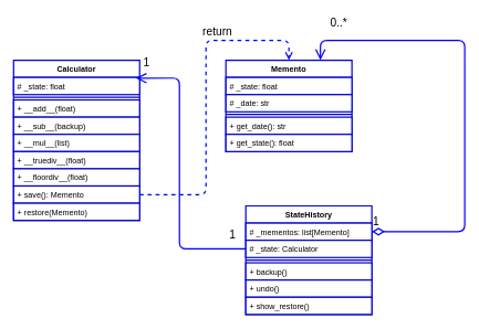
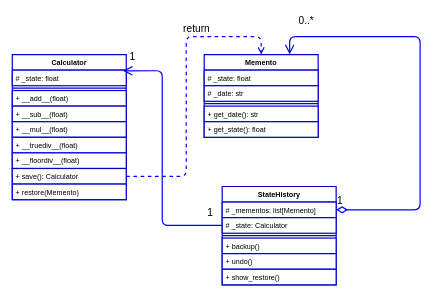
  <mxCell id="0" />
  <mxCell id="1" parent="0" />
  <mxCell id="2" value="Calculator" style="swimlane;fontStyle=1;align=center;verticalAlign=top;childLayout=stackLayout;horizontal=1;startSize=26;horizontalStack=0;resizeParent=1;resizeParentMax=0;resizeLast=0;collapsible=1;marginBottom=0;fontColor=#000000;strokeColor=#0000CC;strokeWidth=2;fillColor=#FFFFFF;" parent="1" vertex="1"><mxGeometry x="20" y="90" width="190" height="242" as="geometry" /></mxCell>
  <mxCell id="3" value="# _state: float" style="text;align=left;verticalAlign=top;spacingLeft=4;spacingRight=4;overflow=hidden;rotatable=0;points=[[0,0.5],[1,0.5]];portConstraint=eastwest;fontColor=#000000;strokeColor=#0000CC;strokeWidth=2;fillColor=#FFFFFF;" vertex="1" parent="2"><mxGeometry y="26" width="190" height="26" as="geometry" /></mxCell>
  <mxCell id="4" value="" style="line;strokeWidth=2;align=left;verticalAlign=middle;spacingTop=-1;spacingLeft=3;spacingRight=3;rotatable=0;labelPosition=right;points=[];portConstraint=eastwest;fontColor=#000000;strokeColor=#0000CC;fillColor=#FFFFFF;" parent="2" vertex="1"><mxGeometry y="52" width="190" height="8" as="geometry" /></mxCell>
  <mxCell id="5" value="+ __add__(float)" style="text;align=left;verticalAlign=top;spacingLeft=4;spacingRight=4;overflow=hidden;rotatable=0;points=[[0,0.5],[1,0.5]];portConstraint=eastwest;fontColor=#000000;strokeColor=#0000CC;strokeWidth=2;fillColor=#FFFFFF;" parent="2" vertex="1"><mxGeometry y="60" width="190" height="26" as="geometry" /></mxCell>
- <mxCell id="6" value="+ __sub__(backup)" style="text;align=left;verticalAlign=top;spacingLeft=4;spacingRight=4;overflow=hidden;rotatable=0;points=[[0,0.5],[1,0.5]];portConstraint=eastwest;fontColor=#000000;strokeColor=#0000CC;strokeWidth=2;fillColor=#FFFFFF;" parent="2" vertex="1"><mxGeometry y="86" width="190" height="26" as="geometry" /></mxCell>
- <mxCell id="7" value="+ __mul__(list)" style="text;align=left;verticalAlign=top;spacingLeft=4;spacingRight=4;overflow=hidden;rotatable=0;points=[[0,0.5],[1,0.5]];portConstraint=eastwest;fontColor=#000000;strokeColor=#0000CC;strokeWidth=2;fillColor=#FFFFFF;" vertex="1" parent="2"><mxGeometry y="112" width="190" height="26" as="geometry" /></mxCell>
+ <mxCell id="6" value="+ __sub__(float)" style="text;align=left;verticalAlign=top;spacingLeft=4;spacingRight=4;overflow=hidden;rotatable=0;points=[[0,0.5],[1,0.5]];portConstraint=eastwest;fontColor=#000000;strokeColor=#0000CC;strokeWidth=2;fillColor=#FFFFFF;" parent="2" vertex="1"><mxGeometry y="86" width="190" height="26" as="geometry" /></mxCell>
+ <mxCell id="7" value="+ __mul__(float)" style="text;align=left;verticalAlign=top;spacingLeft=4;spacingRight=4;overflow=hidden;rotatable=0;points=[[0,0.5],[1,0.5]];portConstraint=eastwest;fontColor=#000000;strokeColor=#0000CC;strokeWidth=2;fillColor=#FFFFFF;" vertex="1" parent="2"><mxGeometry y="112" width="190" height="26" as="geometry" /></mxCell>
  <mxCell id="8" value="+ __truediv__(float)" style="text;align=left;verticalAlign=top;spacingLeft=4;spacingRight=4;overflow=hidden;rotatable=0;points=[[0,0.5],[1,0.5]];portConstraint=eastwest;fontColor=#000000;strokeColor=#0000CC;strokeWidth=2;fillColor=#FFFFFF;" vertex="1" parent="2"><mxGeometry y="138" width="190" height="26" as="geometry" /></mxCell>
  <mxCell id="9" value="+ __floordiv__(float)" style="text;align=left;verticalAlign=top;spacingLeft=4;spacingRight=4;overflow=hidden;rotatable=0;points=[[0,0.5],[1,0.5]];portConstraint=eastwest;fontColor=#000000;strokeColor=#0000CC;strokeWidth=2;fillColor=#FFFFFF;" vertex="1" parent="2"><mxGeometry y="164" width="190" height="26" as="geometry" /></mxCell>
- <mxCell id="10" value="+ save(): Memento" style="text;align=left;verticalAlign=top;spacingLeft=4;spacingRight=4;overflow=hidden;rotatable=0;points=[[0,0.5],[1,0.5]];portConstraint=eastwest;fontColor=#000000;strokeColor=#0000CC;strokeWidth=2;fillColor=#FFFFFF;" vertex="1" parent="2"><mxGeometry y="190" width="190" height="26" as="geometry" /></mxCell>
+ <mxCell id="10" value="+ save(): Calculator" style="text;align=left;verticalAlign=top;spacingLeft=4;spacingRight=4;overflow=hidden;rotatable=0;points=[[0,0.5],[1,0.5]];portConstraint=eastwest;fontColor=#000000;strokeColor=#0000CC;strokeWidth=2;fillColor=#FFFFFF;" vertex="1" parent="2"><mxGeometry y="190" width="190" height="26" as="geometry" /></mxCell>
  <mxCell id="11" value="+ restore(Memento)" style="text;align=left;verticalAlign=top;spacingLeft=4;spacingRight=4;overflow=hidden;rotatable=0;points=[[0,0.5],[1,0.5]];portConstraint=eastwest;fontColor=#000000;strokeColor=#0000CC;strokeWidth=2;fillColor=#FFFFFF;" vertex="1" parent="2"><mxGeometry y="216" width="190" height="26" as="geometry" /></mxCell>
  <mxCell id="12" value="Memento" style="swimlane;fontStyle=1;align=center;verticalAlign=top;childLayout=stackLayout;horizontal=1;startSize=26;horizontalStack=0;resizeParent=1;resizeParentMax=0;resizeLast=0;collapsible=1;marginBottom=0;fontColor=#000000;strokeColor=#0000CC;strokeWidth=2;fillColor=#FFFFFF;" vertex="1" parent="1"><mxGeometry x="340" y="90" width="190" height="138" as="geometry" /></mxCell>
  <mxCell id="13" value="# _state: float" style="text;align=left;verticalAlign=top;spacingLeft=4;spacingRight=4;overflow=hidden;rotatable=0;points=[[0,0.5],[1,0.5]];portConstraint=eastwest;fontColor=#000000;strokeColor=#0000CC;strokeWidth=2;fillColor=#FFFFFF;" vertex="1" parent="12"><mxGeometry y="26" width="190" height="26" as="geometry" /></mxCell>
  <mxCell id="14" value="# _date: str" style="text;align=left;verticalAlign=top;spacingLeft=4;spacingRight=4;overflow=hidden;rotatable=0;points=[[0,0.5],[1,0.5]];portConstraint=eastwest;fontColor=#000000;strokeColor=#0000CC;strokeWidth=2;fillColor=#FFFFFF;" vertex="1" parent="12"><mxGeometry y="52" width="190" height="26" as="geometry" /></mxCell>
  <mxCell id="15" value="" style="line;strokeWidth=2;align=left;verticalAlign=middle;spacingTop=-1;spacingLeft=3;spacingRight=3;rotatable=0;labelPosition=right;points=[];portConstraint=eastwest;fontColor=#000000;strokeColor=#0000CC;fillColor=#FFFFFF;" vertex="1" parent="12"><mxGeometry y="78" width="190" height="8" as="geometry" /></mxCell>
  <mxCell id="16" value="+ get_date(): str" style="text;align=left;verticalAlign=top;spacingLeft=4;spacingRight=4;overflow=hidden;rotatable=0;points=[[0,0.5],[1,0.5]];portConstraint=eastwest;fontColor=#000000;strokeColor=#0000CC;strokeWidth=2;fillColor=#FFFFFF;" vertex="1" parent="12"><mxGeometry y="86" width="190" height="26" as="geometry" /></mxCell>
  <mxCell id="17" value="+ get_state(): float" style="text;align=left;verticalAlign=top;spacingLeft=4;spacingRight=4;overflow=hidden;rotatable=0;points=[[0,0.5],[1,0.5]];portConstraint=eastwest;fontColor=#000000;strokeColor=#0000CC;strokeWidth=2;fillColor=#FFFFFF;" vertex="1" parent="12"><mxGeometry y="112" width="190" height="26" as="geometry" /></mxCell>
  <mxCell id="18" value="StateHistory" style="swimlane;fontStyle=1;align=center;verticalAlign=top;childLayout=stackLayout;horizontal=1;startSize=26;horizontalStack=0;resizeParent=1;resizeParentMax=0;resizeLast=0;collapsible=1;marginBottom=0;fontColor=#000000;strokeColor=#0000CC;strokeWidth=2;fillColor=#FFFFFF;" vertex="1" parent="1"><mxGeometry x="370" y="310" width="190" height="164" as="geometry" /></mxCell>
  <mxCell id="19" value="# _mementos: list[Memento]" style="text;align=left;verticalAlign=top;spacingLeft=4;spacingRight=4;overflow=hidden;rotatable=0;points=[[0,0.5],[1,0.5]];portConstraint=eastwest;fontColor=#000000;strokeColor=#0000CC;strokeWidth=2;fillColor=#FFFFFF;" vertex="1" parent="18"><mxGeometry y="26" width="190" height="26" as="geometry" /></mxCell>
  <mxCell id="20" value="# _state: Calculator" style="text;align=left;verticalAlign=top;spacingLeft=4;spacingRight=4;overflow=hidden;rotatable=0;points=[[0,0.5],[1,0.5]];portConstraint=eastwest;fontColor=#000000;strokeColor=#0000CC;strokeWidth=2;fillColor=#FFFFFF;" vertex="1" parent="18"><mxGeometry y="52" width="190" height="26" as="geometry" /></mxCell>
  <mxCell id="21" value="" style="line;strokeWidth=2;align=left;verticalAlign=middle;spacingTop=-1;spacingLeft=3;spacingRight=3;rotatable=0;labelPosition=right;points=[];portConstraint=eastwest;fontColor=#000000;strokeColor=#0000CC;fillColor=#FFFFFF;" vertex="1" parent="18"><mxGeometry y="78" width="190" height="8" as="geometry" /></mxCell>
  <mxCell id="22" value="+ backup()" style="text;align=left;verticalAlign=top;spacingLeft=4;spacingRight=4;overflow=hidden;rotatable=0;points=[[0,0.5],[1,0.5]];portConstraint=eastwest;fontColor=#000000;strokeColor=#0000CC;strokeWidth=2;fillColor=#FFFFFF;" vertex="1" parent="18"><mxGeometry y="86" width="190" height="26" as="geometry" /></mxCell>
  <mxCell id="23" value="+ undo()" style="text;align=left;verticalAlign=top;spacingLeft=4;spacingRight=4;overflow=hidden;rotatable=0;points=[[0,0.5],[1,0.5]];portConstraint=eastwest;fontColor=#000000;strokeColor=#0000CC;strokeWidth=2;fillColor=#FFFFFF;" vertex="1" parent="18"><mxGeometry y="112" width="190" height="26" as="geometry" /></mxCell>
  <mxCell id="24" value="+ show_restore()" style="text;align=left;verticalAlign=top;spacingLeft=4;spacingRight=4;overflow=hidden;rotatable=0;points=[[0,0.5],[1,0.5]];portConstraint=eastwest;fontColor=#000000;strokeColor=#0000CC;strokeWidth=2;fillColor=#FFFFFF;" vertex="1" parent="18"><mxGeometry y="138" width="190" height="26" as="geometry" /></mxCell>
  <mxCell id="25" value="return" style="html=1;verticalAlign=bottom;endArrow=open;dashed=1;endSize=8;labelBackgroundColor=none;fontSize=17;fontColor=#000000;strokeColor=#0000FF;strokeWidth=2;exitX=1;exitY=0.5;exitDx=0;exitDy=0;entryX=0.5;entryY=0;entryDx=0;entryDy=0;" edge="1" parent="1" source="10" target="12"><mxGeometry x="0.436" relative="1" as="geometry"><mxPoint x="350" y="310" as="sourcePoint" /><mxPoint x="270" y="310" as="targetPoint" /><Array as="points"><mxPoint x="310" y="293" /><mxPoint x="310" y="60" /><mxPoint x="435" y="60" /></Array><mxPoint as="offset" /></mxGeometry></mxCell>
  <mxCell id="26" value="1" style="endArrow=open;html=1;endSize=12;startArrow=diamondThin;startSize=14;startFill=0;edgeStyle=orthogonalEdgeStyle;align=left;verticalAlign=bottom;labelBackgroundColor=none;fontSize=17;fontColor=#000000;strokeColor=#0000FF;strokeWidth=2;exitX=1;exitY=0.5;exitDx=0;exitDy=0;entryX=0.75;entryY=0;entryDx=0;entryDy=0;" edge="1" parent="1" source="19" target="12"><mxGeometry x="-1" y="3" relative="1" as="geometry"><mxPoint x="230" y="310" as="sourcePoint" /><mxPoint x="390" y="310" as="targetPoint" /><Array as="points"><mxPoint x="700" y="349" /><mxPoint x="700" y="60" /><mxPoint x="483" y="60" /></Array></mxGeometry></mxCell>
  <mxCell id="27" value="0..*" style="text;html=1;align=center;verticalAlign=middle;resizable=0;points=[];autosize=1;strokeColor=none;fontSize=17;fontColor=#000000;" vertex="1" parent="1"><mxGeometry x="490" y="20" width="40" height="30" as="geometry" /></mxCell>
  <mxCell id="28" value="1" style="text;html=1;align=center;verticalAlign=middle;resizable=0;points=[];autosize=1;strokeColor=none;fontSize=17;fontColor=#000000;" vertex="1" parent="1"><mxGeometry x="340" y="340" width="20" height="30" as="geometry" /></mxCell>
  <mxCell id="29" value="1" style="text;html=1;align=center;verticalAlign=middle;resizable=0;points=[];autosize=1;strokeColor=none;fontSize=17;fontColor=#000000;" vertex="1" parent="1"><mxGeometry x="210" y="80" width="20" height="30" as="geometry" /></mxCell>
  <mxCell id="30" value="" style="endArrow=open;endFill=1;endSize=12;html=1;labelBackgroundColor=none;fontSize=17;fontColor=#000000;strokeColor=#0000FF;strokeWidth=2;entryX=0.969;entryY=0.045;entryDx=0;entryDy=0;exitX=0;exitY=0.5;exitDx=0;exitDy=0;entryPerimeter=0;" edge="1" parent="1" source="20" target="3"><mxGeometry width="160" relative="1" as="geometry"><mxPoint x="230" y="310" as="sourcePoint" /><mxPoint x="390" y="310" as="targetPoint" /><Array as="points"><mxPoint x="270" y="375" /><mxPoint x="270" y="117" /></Array></mxGeometry></mxCell>
